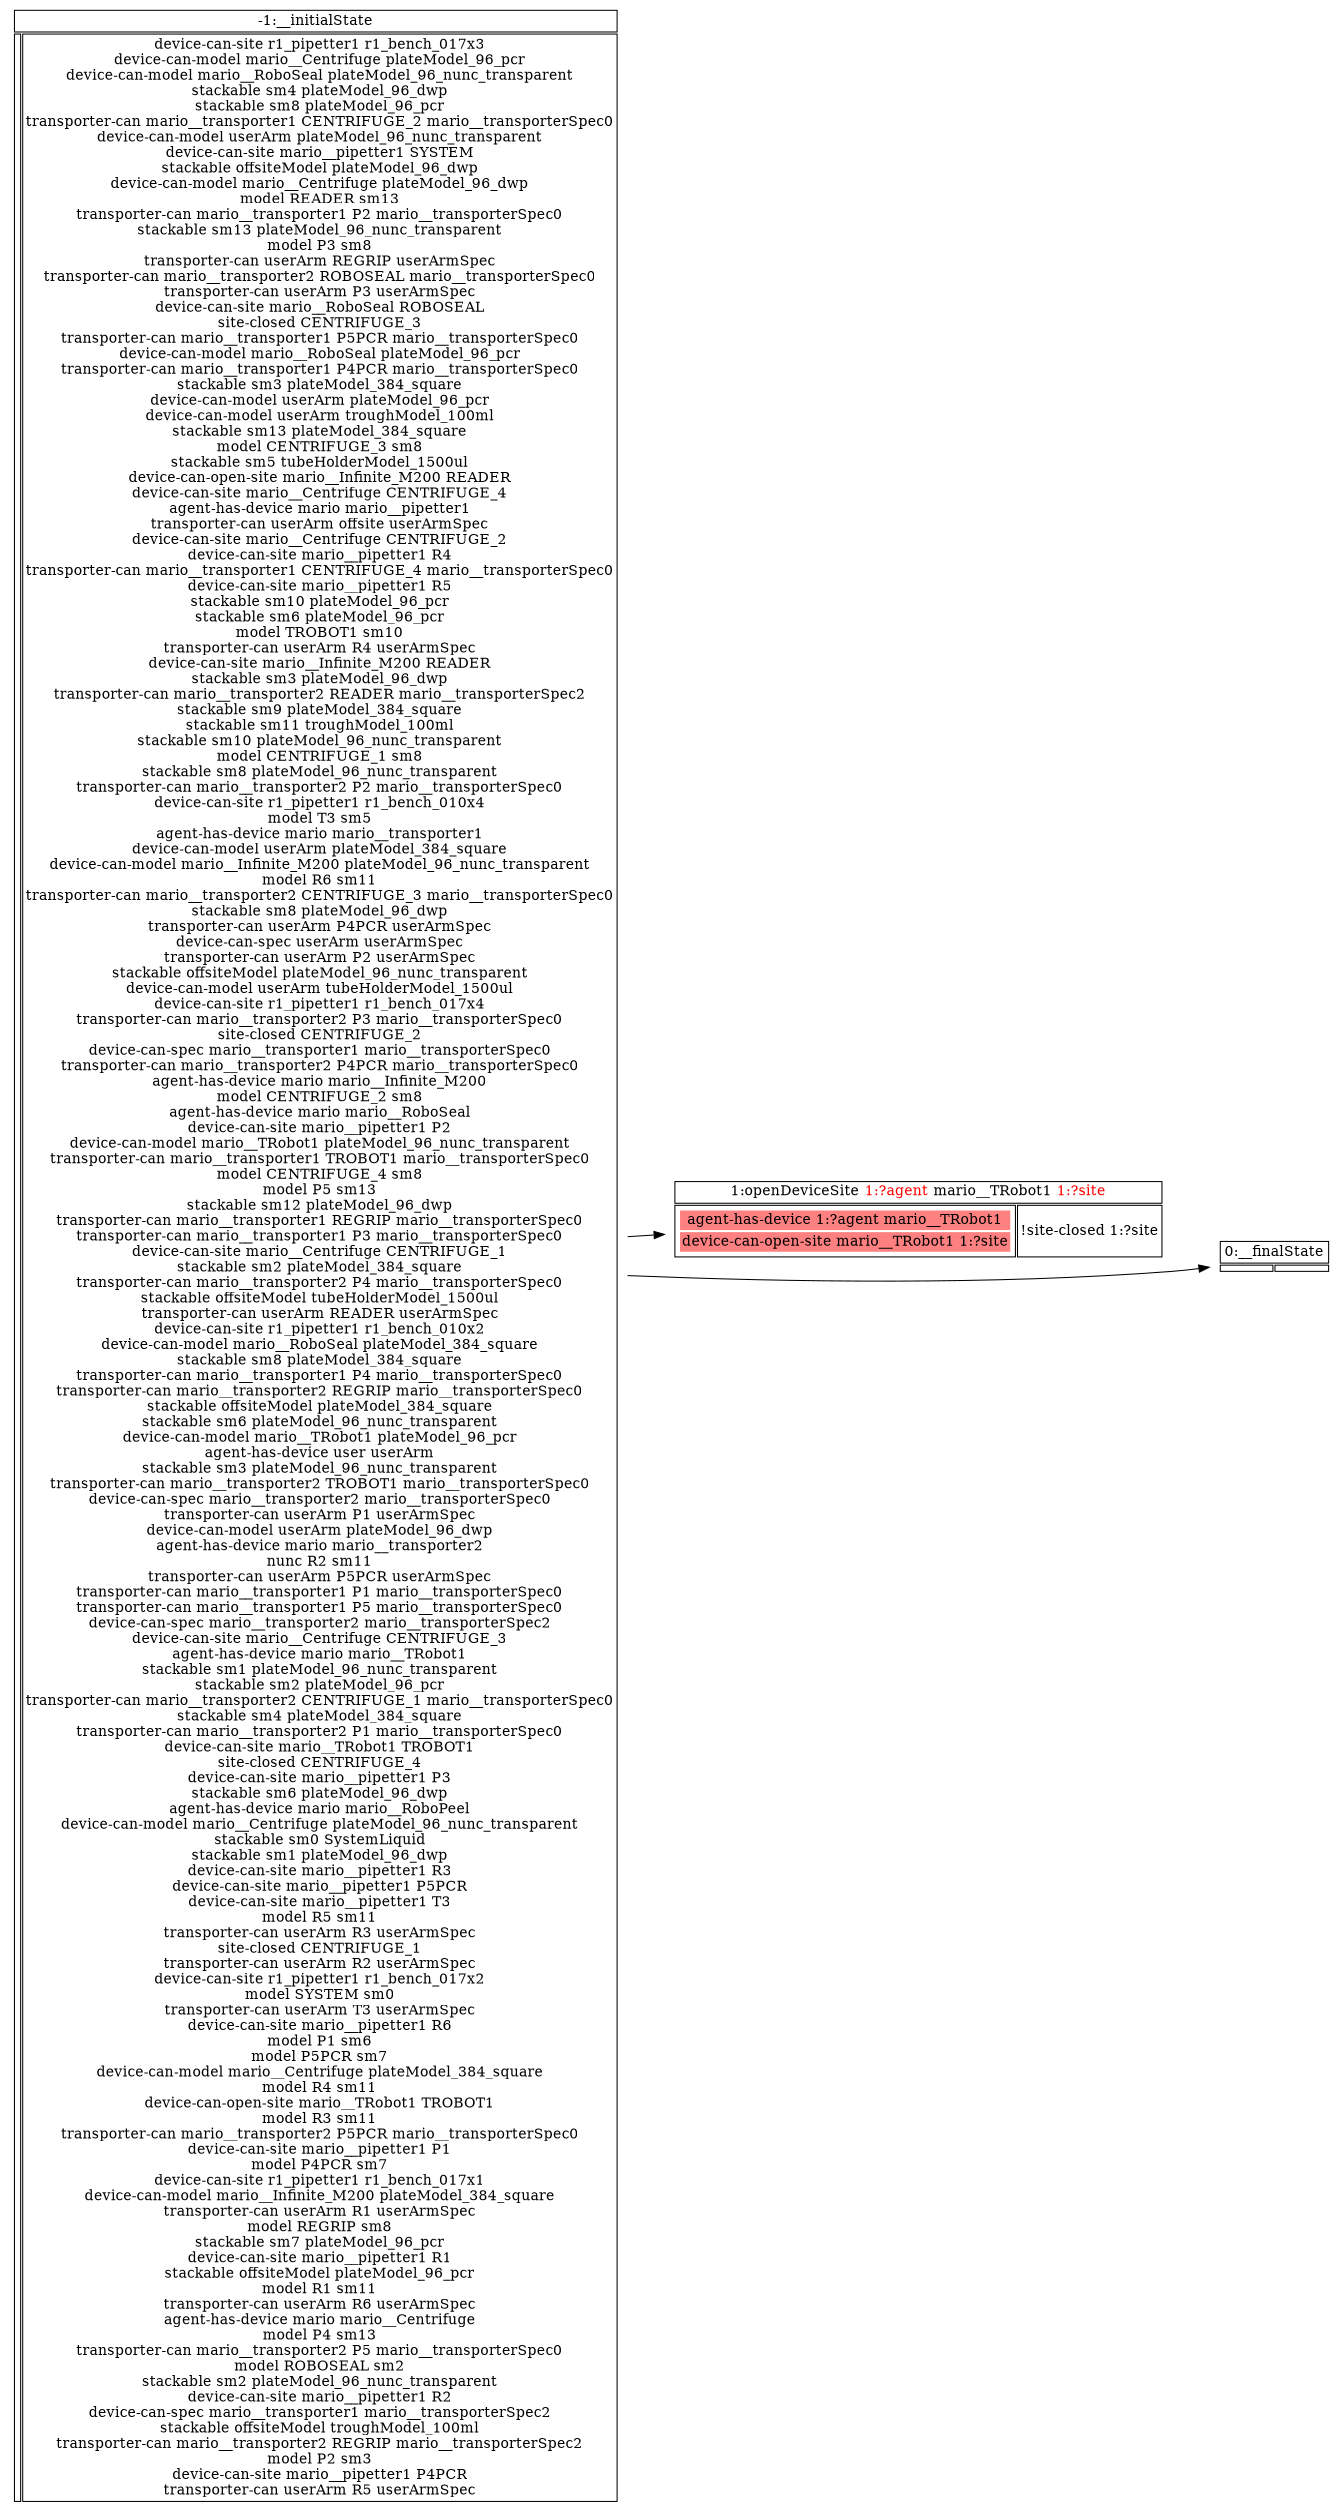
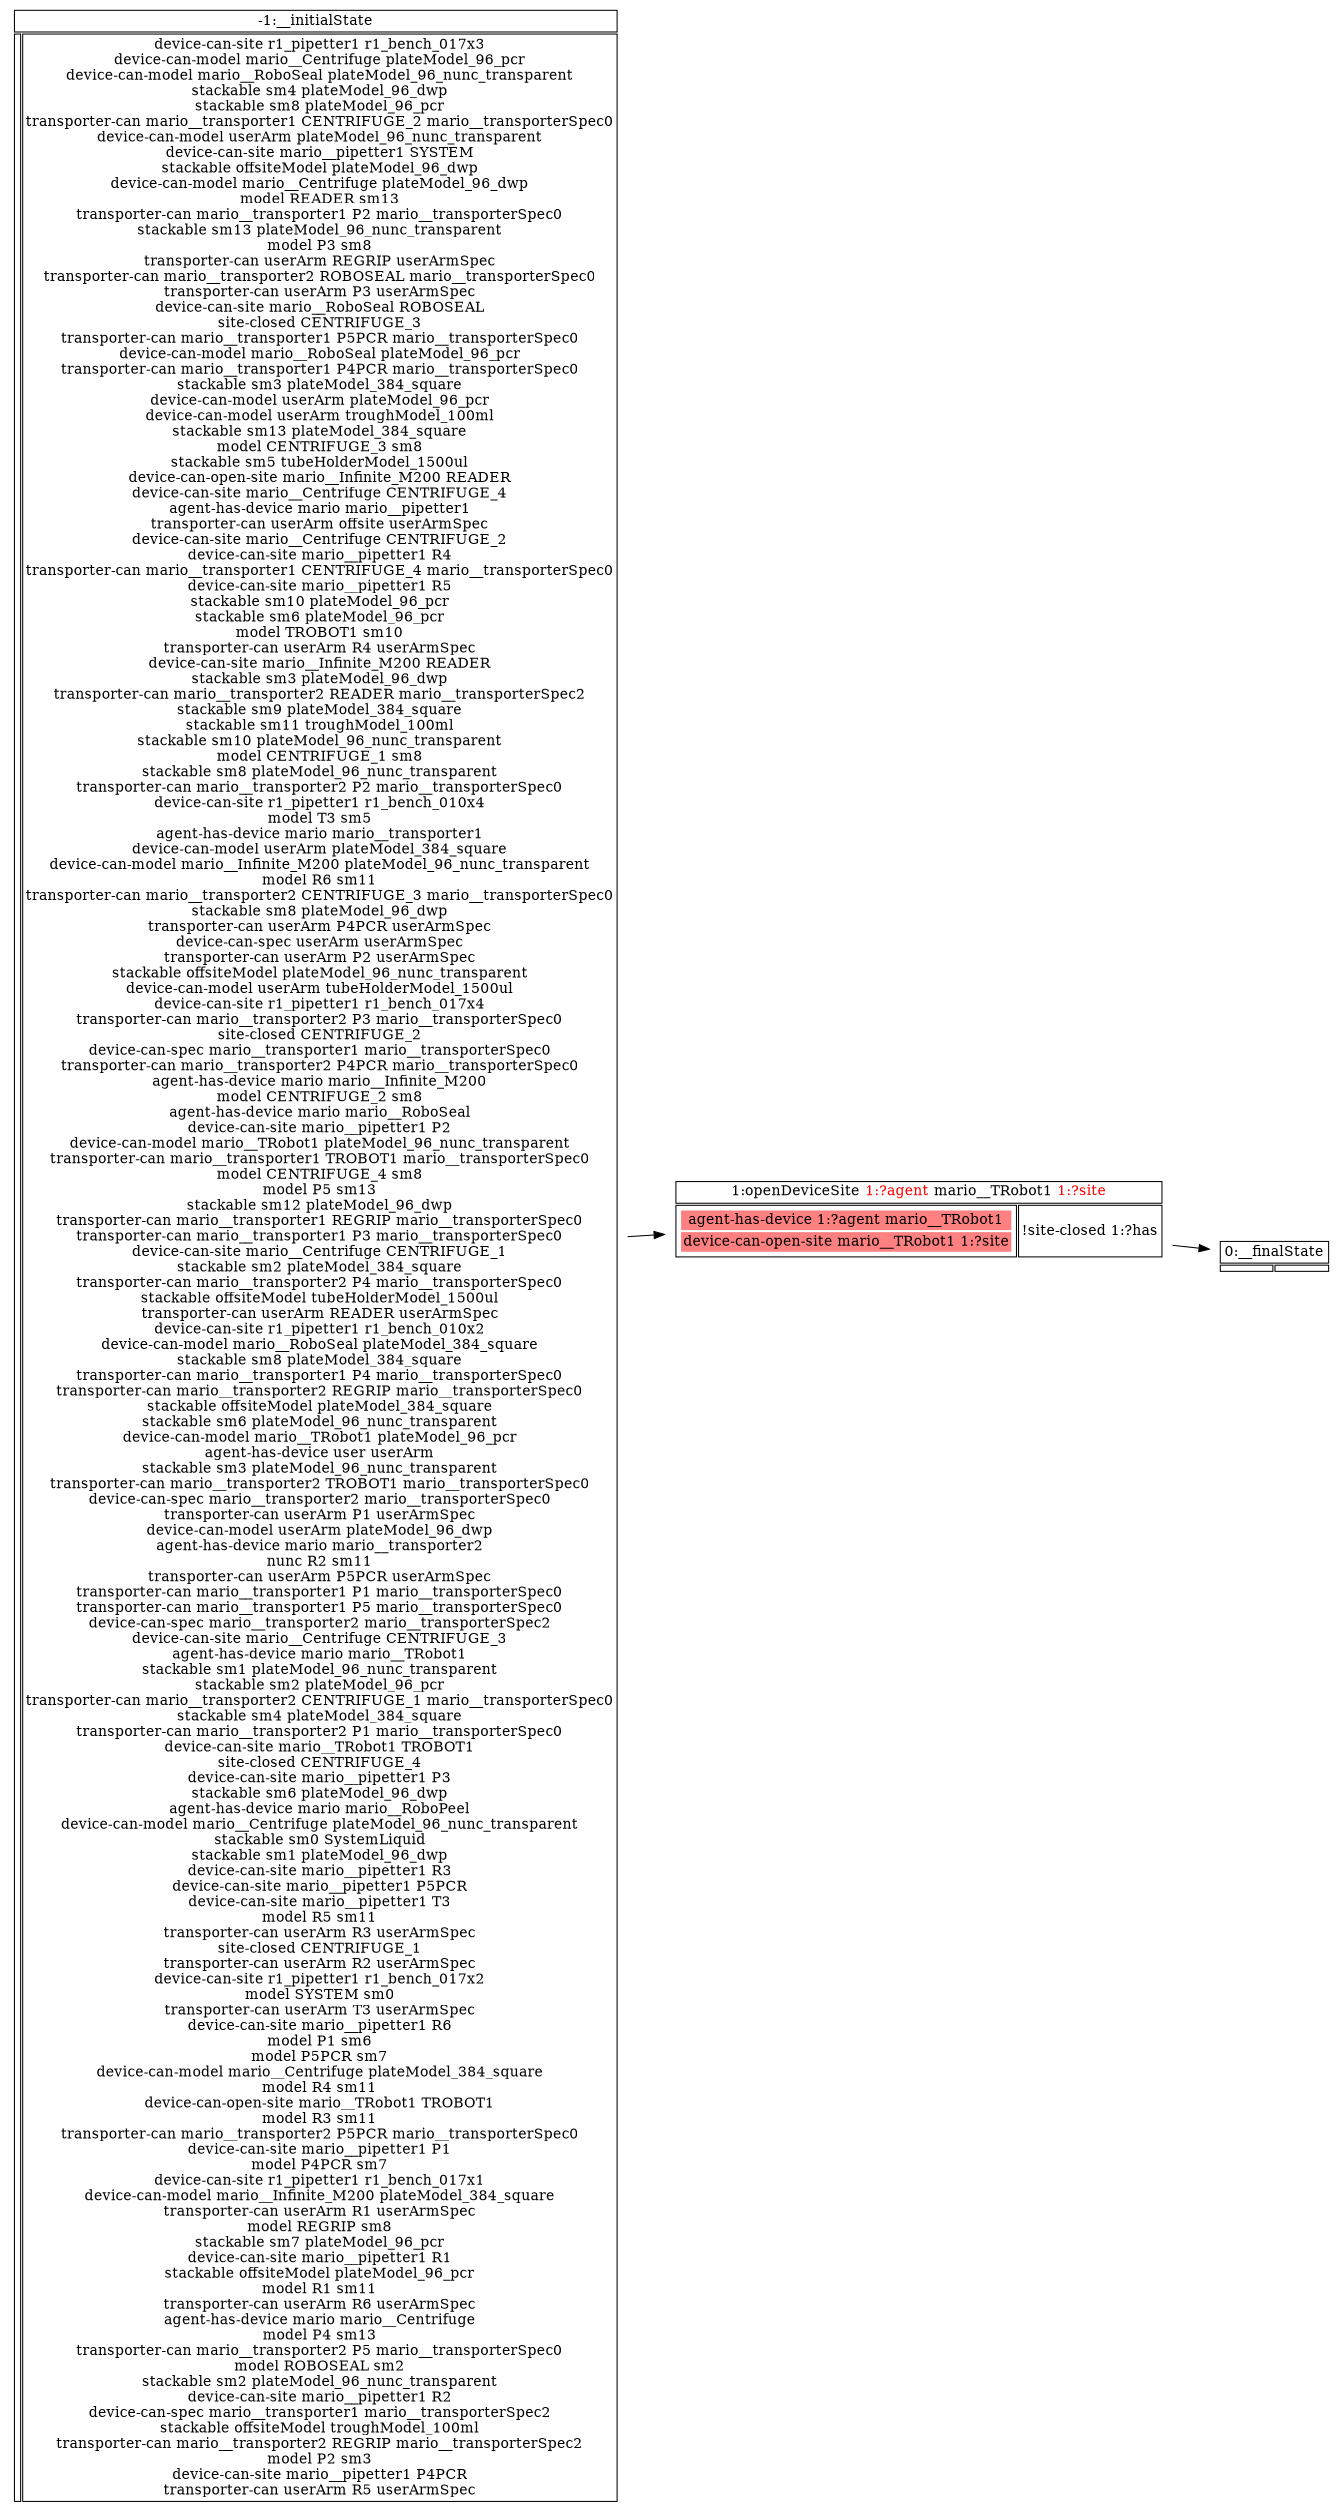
  digraph {
    rankdir=LR
    node [shape=plaintext]
    n1 [label=<<table border="0" cellborder="1"><tr><td colspan="2">-1:__initialState</td></tr><tr><td></td><td>device-can-site r1_pipetter1 r1_bench_017x3<br/>device-can-model mario__Centrifuge plateModel_96_pcr<br/>device-can-model mario__RoboSeal plateModel_96_nunc_transparent<br/>stackable sm4 plateModel_96_dwp<br/>stackable sm8 plateModel_96_pcr<br/>transporter-can mario__transporter1 CENTRIFUGE_2 mario__transporterSpec0<br/>device-can-model userArm plateModel_96_nunc_transparent<br/>device-can-site mario__pipetter1 SYSTEM<br/>stackable offsiteModel plateModel_96_dwp<br/>device-can-model mario__Centrifuge plateModel_96_dwp<br/>model READER sm13<br/>transporter-can mario__transporter1 P2 mario__transporterSpec0<br/>stackable sm13 plateModel_96_nunc_transparent<br/>model P3 sm8<br/>transporter-can userArm REGRIP userArmSpec<br/>transporter-can mario__transporter2 ROBOSEAL mario__transporterSpec0<br/>transporter-can userArm P3 userArmSpec<br/>device-can-site mario__RoboSeal ROBOSEAL<br/>site-closed CENTRIFUGE_3<br/>transporter-can mario__transporter1 P5PCR mario__transporterSpec0<br/>device-can-model mario__RoboSeal plateModel_96_pcr<br/>transporter-can mario__transporter1 P4PCR mario__transporterSpec0<br/>stackable sm3 plateModel_384_square<br/>device-can-model userArm plateModel_96_pcr<br/>device-can-model userArm troughModel_100ml<br/>stackable sm13 plateModel_384_square<br/>model CENTRIFUGE_3 sm8<br/>stackable sm5 tubeHolderModel_1500ul<br/>device-can-open-site mario__Infinite_M200 READER<br/>device-can-site mario__Centrifuge CENTRIFUGE_4<br/>agent-has-device mario mario__pipetter1<br/>transporter-can userArm offsite userArmSpec<br/>device-can-site mario__Centrifuge CENTRIFUGE_2<br/>device-can-site mario__pipetter1 R4<br/>transporter-can mario__transporter1 CENTRIFUGE_4 mario__transporterSpec0<br/>device-can-site mario__pipetter1 R5<br/>stackable sm10 plateModel_96_pcr<br/>stackable sm6 plateModel_96_pcr<br/>model TROBOT1 sm10<br/>transporter-can userArm R4 userArmSpec<br/>device-can-site mario__Infinite_M200 READER<br/>stackable sm3 plateModel_96_dwp<br/>transporter-can mario__transporter2 READER mario__transporterSpec2<br/>stackable sm9 plateModel_384_square<br/>stackable sm11 troughModel_100ml<br/>stackable sm10 plateModel_96_nunc_transparent<br/>model CENTRIFUGE_1 sm8<br/>stackable sm8 plateModel_96_nunc_transparent<br/>transporter-can mario__transporter2 P2 mario__transporterSpec0<br/>device-can-site r1_pipetter1 r1_bench_010x4<br/>model T3 sm5<br/>agent-has-device mario mario__transporter1<br/>device-can-model userArm plateModel_384_square<br/>device-can-model mario__Infinite_M200 plateModel_96_nunc_transparent<br/>model R6 sm11<br/>transporter-can mario__transporter2 CENTRIFUGE_3 mario__transporterSpec0<br/>stackable sm8 plateModel_96_dwp<br/>transporter-can userArm P4PCR userArmSpec<br/>device-can-spec userArm userArmSpec<br/>transporter-can userArm P2 userArmSpec<br/>stackable offsiteModel plateModel_96_nunc_transparent<br/>device-can-model userArm tubeHolderModel_1500ul<br/>device-can-site r1_pipetter1 r1_bench_017x4<br/>transporter-can mario__transporter2 P3 mario__transporterSpec0<br/>site-closed CENTRIFUGE_2<br/>device-can-spec mario__transporter1 mario__transporterSpec0<br/>transporter-can mario__transporter2 P4PCR mario__transporterSpec0<br/>agent-has-device mario mario__Infinite_M200<br/>model CENTRIFUGE_2 sm8<br/>agent-has-device mario mario__RoboSeal<br/>device-can-site mario__pipetter1 P2<br/>device-can-model mario__TRobot1 plateModel_96_nunc_transparent<br/>transporter-can mario__transporter1 TROBOT1 mario__transporterSpec0<br/>model CENTRIFUGE_4 sm8<br/>model P5 sm13<br/>stackable sm12 plateModel_96_dwp<br/>transporter-can mario__transporter1 REGRIP mario__transporterSpec0<br/>transporter-can mario__transporter1 P3 mario__transporterSpec0<br/>device-can-site mario__Centrifuge CENTRIFUGE_1<br/>stackable sm2 plateModel_384_square<br/>transporter-can mario__transporter2 P4 mario__transporterSpec0<br/>stackable offsiteModel tubeHolderModel_1500ul<br/>transporter-can userArm READER userArmSpec<br/>device-can-site r1_pipetter1 r1_bench_010x2<br/>device-can-model mario__RoboSeal plateModel_384_square<br/>stackable sm8 plateModel_384_square<br/>transporter-can mario__transporter1 P4 mario__transporterSpec0<br/>transporter-can mario__transporter2 REGRIP mario__transporterSpec0<br/>stackable offsiteModel plateModel_384_square<br/>stackable sm6 plateModel_96_nunc_transparent<br/>device-can-model mario__TRobot1 plateModel_96_pcr<br/>agent-has-device user userArm<br/>stackable sm3 plateModel_96_nunc_transparent<br/>transporter-can mario__transporter2 TROBOT1 mario__transporterSpec0<br/>device-can-spec mario__transporter2 mario__transporterSpec0<br/>transporter-can userArm P1 userArmSpec<br/>device-can-model userArm plateModel_96_dwp<br/>agent-has-device mario mario__transporter2<br/>nunc R2 sm11<br/>transporter-can userArm P5PCR userArmSpec<br/>transporter-can mario__transporter1 P1 mario__transporterSpec0<br/>transporter-can mario__transporter1 P5 mario__transporterSpec0<br/>device-can-spec mario__transporter2 mario__transporterSpec2<br/>device-can-site mario__Centrifuge CENTRIFUGE_3<br/>agent-has-device mario mario__TRobot1<br/>stackable sm1 plateModel_96_nunc_transparent<br/>stackable sm2 plateModel_96_pcr<br/>transporter-can mario__transporter2 CENTRIFUGE_1 mario__transporterSpec0<br/>stackable sm4 plateModel_384_square<br/>transporter-can mario__transporter2 P1 mario__transporterSpec0<br/>device-can-site mario__TRobot1 TROBOT1<br/>site-closed CENTRIFUGE_4<br/>device-can-site mario__pipetter1 P3<br/>stackable sm6 plateModel_96_dwp<br/>agent-has-device mario mario__RoboPeel<br/>device-can-model mario__Centrifuge plateModel_96_nunc_transparent<br/>stackable sm0 SystemLiquid<br/>stackable sm1 plateModel_96_dwp<br/>device-can-site mario__pipetter1 R3<br/>device-can-site mario__pipetter1 P5PCR<br/>device-can-site mario__pipetter1 T3<br/>model R5 sm11<br/>transporter-can userArm R3 userArmSpec<br/>site-closed CENTRIFUGE_1<br/>transporter-can userArm R2 userArmSpec<br/>device-can-site r1_pipetter1 r1_bench_017x2<br/>model SYSTEM sm0<br/>transporter-can userArm T3 userArmSpec<br/>device-can-site mario__pipetter1 R6<br/>model P1 sm6<br/>model P5PCR sm7<br/>device-can-model mario__Centrifuge plateModel_384_square<br/>model R4 sm11<br/>device-can-open-site mario__TRobot1 TROBOT1<br/>model R3 sm11<br/>transporter-can mario__transporter2 P5PCR mario__transporterSpec0<br/>device-can-site mario__pipetter1 P1<br/>model P4PCR sm7<br/>device-can-site r1_pipetter1 r1_bench_017x1<br/>device-can-model mario__Infinite_M200 plateModel_384_square<br/>transporter-can userArm R1 userArmSpec<br/>model REGRIP sm8<br/>stackable sm7 plateModel_96_pcr<br/>device-can-site mario__pipetter1 R1<br/>stackable offsiteModel plateModel_96_pcr<br/>model R1 sm11<br/>transporter-can userArm R6 userArmSpec<br/>agent-has-device mario mario__Centrifuge<br/>model P4 sm13<br/>transporter-can mario__transporter2 P5 mario__transporterSpec0<br/>model ROBOSEAL sm2<br/>stackable sm2 plateModel_96_nunc_transparent<br/>device-can-site mario__pipetter1 R2<br/>device-can-spec mario__transporter1 mario__transporterSpec2<br/>stackable offsiteModel troughModel_100ml<br/>transporter-can mario__transporter2 REGRIP mario__transporterSpec2<br/>model P2 sm3<br/>device-can-site mario__pipetter1 P4PCR<br/>transporter-can userArm R5 userArmSpec</td></tr></table>>]
-   n2 [label=<<table border="0" cellborder="1"><tr><td colspan="2">1:openDeviceSite <font color="red">1:?agent</font> mario__TRobot1 <font color="red">1:?site</font></td></tr><tr><td><table border="0"><tr><td port="0" bgcolor="#ff8080">agent-has-device 1:?agent mario__TRobot1</td></tr><tr><td port="1" bgcolor="#ff8080">device-can-open-site mario__TRobot1 1:?site</td></tr></table></td><td>!site-closed 1:?site</td></tr></table>>]
+   n2 [label=<<table border="0" cellborder="1"><tr><td colspan="2">1:openDeviceSite <font color="red">1:?agent</font> mario__TRobot1 <font color="red">1:?site</font></td></tr><tr><td><table border="0"><tr><td port="0" bgcolor="#ff8080">agent-has-device 1:?agent mario__TRobot1</td></tr><tr><td port="1" bgcolor="#ff8080">device-can-open-site mario__TRobot1 1:?site</td></tr></table></td><td>!site-closed 1:?has</td></tr></table>>]
    n3 [label=<<table border="0" cellborder="1"><tr><td colspan="2">0:__finalState</td></tr><tr><td></td><td></td></tr></table>>]
    n1 -> n2
-   n1 -> n3
+   n2 -> n3
  }
